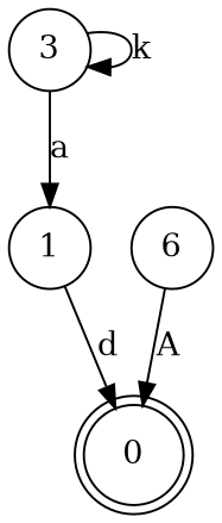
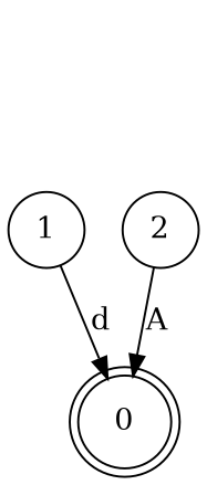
  digraph {
    rankdir=TB
    node [shape=circle]
    0 [shape=doublecircle]
    1
-   2 [label=6]
-   3
+   2
    1 -> 0 [label=d]
    2 -> 0 [label=A]
-   3 -> 1 [label=a]
-   3 -> 3 [label=k]
  }
